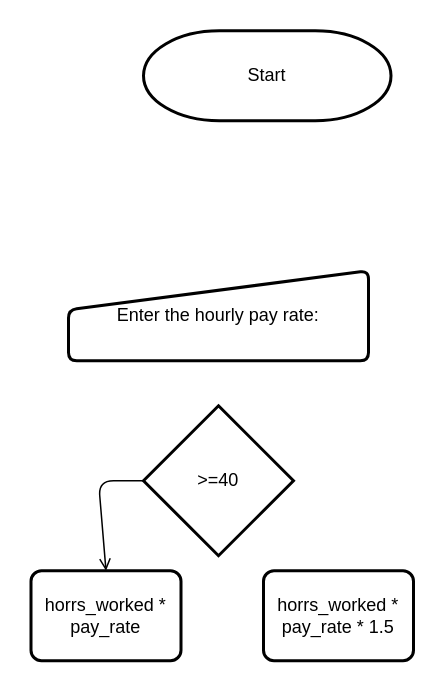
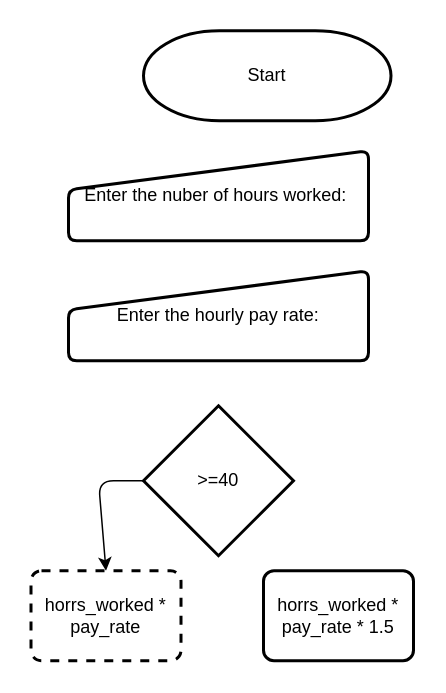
  <mxCell id="0" />
  <mxCell id="1" parent="0" />
  <mxCell id="2" value="Start" style="strokeWidth=2;html=1;shape=mxgraph.flowchart.terminator;whiteSpace=wrap;" vertex="1" parent="1"><mxGeometry x="95" y="20" width="165" height="60" as="geometry" /></mxCell>
+ <mxCell id="3" value="Enter the nuber of hours worked:&amp;nbsp;" style="html=1;strokeWidth=2;shape=manualInput;whiteSpace=wrap;rounded=1;size=26;arcSize=11;" vertex="1" parent="1"><mxGeometry x="45" y="100" width="200" height="60" as="geometry" /></mxCell>
  <mxCell id="4" value="Enter the hourly pay rate:" style="html=1;strokeWidth=2;shape=manualInput;whiteSpace=wrap;rounded=1;size=26;arcSize=11;" vertex="1" parent="1"><mxGeometry x="45" y="180" width="200" height="60" as="geometry" /></mxCell>
- <mxCell id="5" style="edgeStyle=none;html=1;entryX=0.5;entryY=0;entryDx=0;entryDy=0;endArrow=open;" edge="1" parent="1" source="6" target="7"><mxGeometry relative="1" as="geometry"><Array as="points"><mxPoint x="65" y="320" /></Array></mxGeometry></mxCell>
+ <mxCell id="5" style="edgeStyle=none;html=1;entryX=0.5;entryY=0;entryDx=0;entryDy=0;" edge="1" parent="1" source="6" target="7"><mxGeometry relative="1" as="geometry"><Array as="points"><mxPoint x="65" y="320" /></Array></mxGeometry></mxCell>
  <mxCell id="6" value="&amp;gt;=40" style="strokeWidth=2;html=1;shape=mxgraph.flowchart.decision;whiteSpace=wrap;" vertex="1" parent="1"><mxGeometry x="95" y="270" width="100" height="100" as="geometry" /></mxCell>
- <mxCell id="7" value="horrs_worked * pay_rate" style="rounded=1;whiteSpace=wrap;html=1;absoluteArcSize=1;arcSize=14;strokeWidth=2;" vertex="1" parent="1"><mxGeometry x="20" y="380" width="100" height="60" as="geometry" /></mxCell>
+ <mxCell id="7" value="horrs_worked * pay_rate" style="rounded=1;whiteSpace=wrap;html=1;absoluteArcSize=1;arcSize=14;strokeWidth=2;dashed=1;" vertex="1" parent="1"><mxGeometry x="20" y="380" width="100" height="60" as="geometry" /></mxCell>
  <mxCell id="8" value="horrs_worked * pay_rate * 1.5" style="rounded=1;whiteSpace=wrap;html=1;absoluteArcSize=1;arcSize=14;strokeWidth=2;" vertex="1" parent="1"><mxGeometry x="175" y="380" width="100" height="60" as="geometry" /></mxCell>
